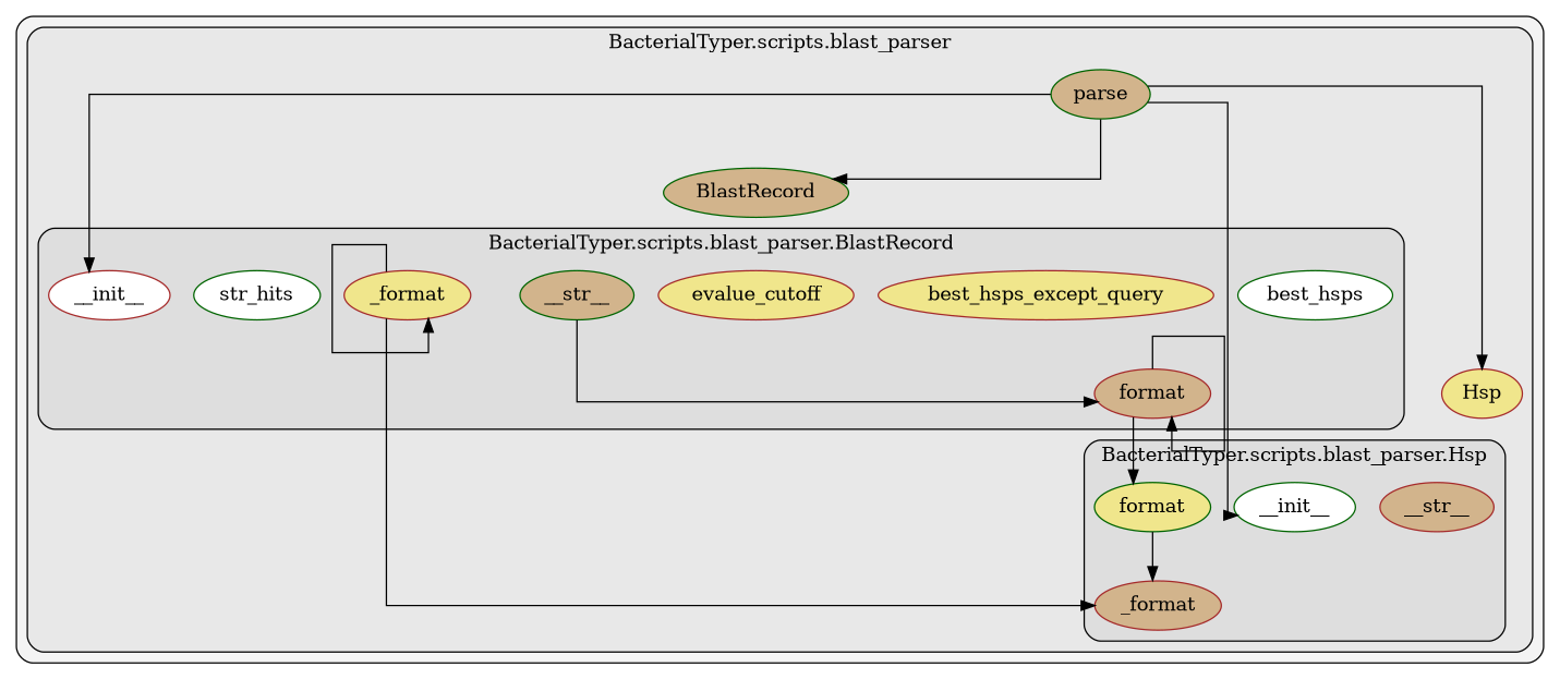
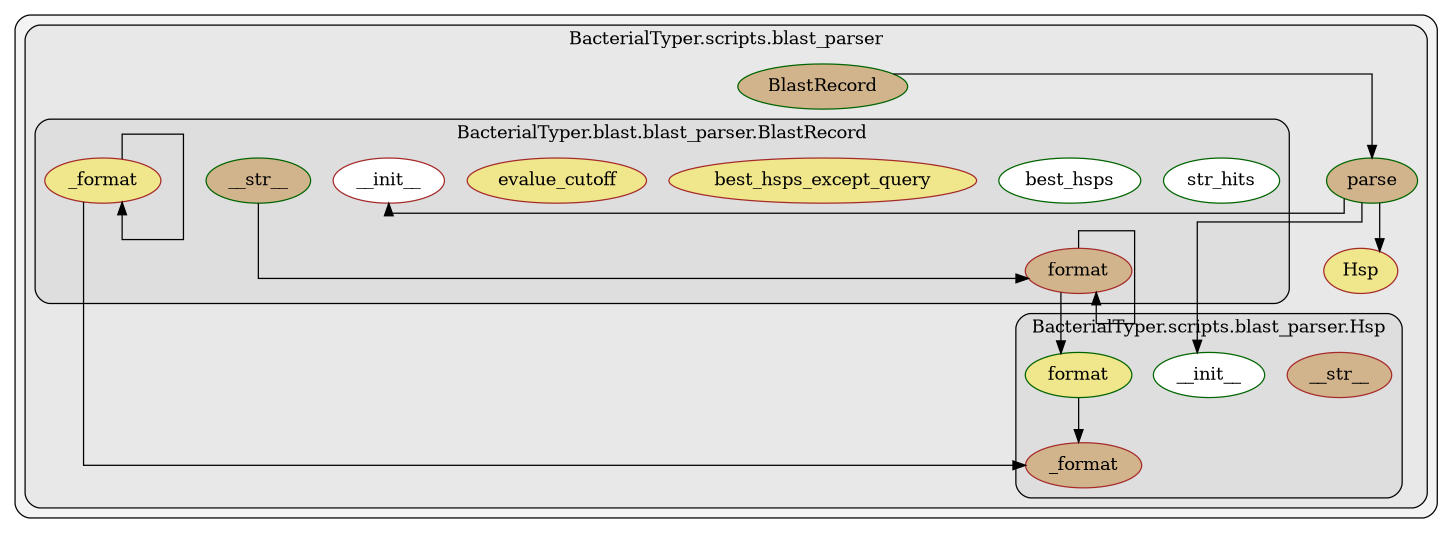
  digraph {
    clusterrank=local
    rankdir=TB
    splines=ortho
    node [color=brown fillcolor=tan fontcolor="#000000" group=27 style=filled]
    edge [color="#ffffff00" style=dashed]
    n1 [fillcolor=white label=__init__]
    n2 [color=darkgreen label=__str__]
    n3 [fillcolor=khaki label=_format]
    n4 [color=darkgreen fillcolor=white label=str_hits]
    n5 [color=darkgreen fillcolor=white label=best_hsps]
    n6 [fillcolor=khaki label=best_hsps_except_query]
    n7 [fillcolor=khaki label=evalue_cutoff]
    n8 [label=format]
    n9 [color=darkgreen fillcolor=white label=__init__]
    n10 [label=__str__]
    n11 [label=_format]
    n12 [color=darkgreen fillcolor=khaki label=format]
    n13 [color=darkgreen label=BlastRecord]
    n14 [fillcolor=khaki label=Hsp]
    n15 [color=darkgreen label=parse]
    subgraph cluster_1 {
      fillcolor="#80808018"
      style="filled,rounded"
      subgraph cluster_2 {
        fillcolor="#80808018"
        label="BacterialTyper.scripts.blast_parser"
        style="filled,rounded"
        n13
        n14
        n15
        subgraph cluster_3 {
          fillcolor="#80808018"
-         label="BacterialTyper.scripts.blast_parser.BlastRecord"
+         label="BacterialTyper.blast.blast_parser.BlastRecord"
          style="filled,rounded"
          n1
          n2
          n3
          n4
          n5
          n6
          n7
          n8
        }
        subgraph cluster_4 {
          fillcolor="#80808018"
          label="BacterialTyper.scripts.blast_parser.Hsp"
          style="filled,rounded"
          n9
          n10
          n11
          n12
        }
      }
    }
    n2 -> n8 [color="#000000" style=solid]
    n3 -> n3 [color="#000000" style=solid]
    n3 -> n11 [color="#000000" style=solid]
    n8 -> n8 [color="#000000" style=solid]
    n8 -> n12 [color="#000000" style=solid]
    n12 -> n11 [color="#000000" style=solid]
    n13 -> n1
    n13 -> n2
    n13 -> n3
    n13 -> n4
    n13 -> n5
    n13 -> n6
    n13 -> n7
    n13 -> n8
    n14 -> n9
    n14 -> n10
    n14 -> n11
    n14 -> n12
    n15 -> n1 [color="#000000" style=solid]
    n15 -> n9 [color="#000000" style=solid]
-   n15 -> n13 [color="#000000" style=solid]
+   n13 -> n15 [color="#000000" style=solid]
    n15 -> n14 [color="#000000" style=solid]
  }
